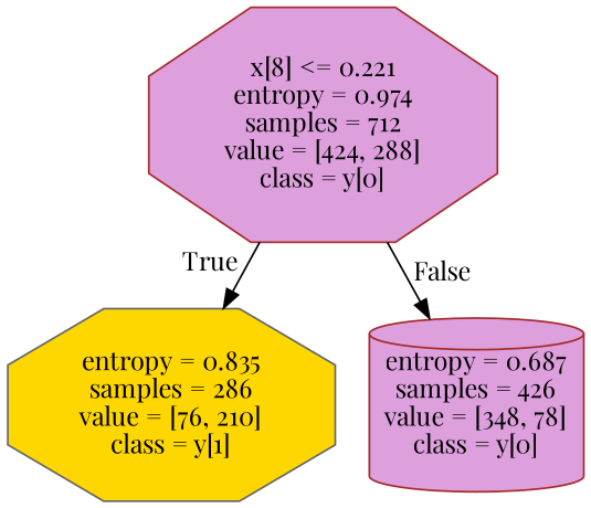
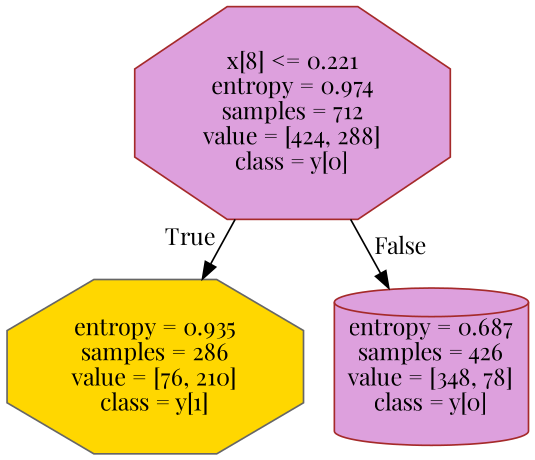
  digraph {
    fontname="Playfair Display"
    node [fontname="Playfair Display" shape=octagon style=filled fillcolor=plum color=brown]
    edge [fontname="Playfair Display" labeldistance=2.5]
    n1 [label="x[8] <= 0.221\nentropy = 0.974\nsamples = 712\nvalue = [424, 288]\nclass = y[0]"]
-   n2 [label="entropy = 0.835\nsamples = 286\nvalue = [76, 210]\nclass = y[1]" fillcolor=gold color=gray40]
+   n2 [label="entropy = 0.935\nsamples = 286\nvalue = [76, 210]\nclass = y[1]" fillcolor=gold color=gray40]
    n3 [label="entropy = 0.687\nsamples = 426\nvalue = [348, 78]\nclass = y[0]" shape=cylinder]
    n1 -> n2 [headlabel=True labelangle=45]
    n1 -> n3 [headlabel=False labelangle=-45]
  }
